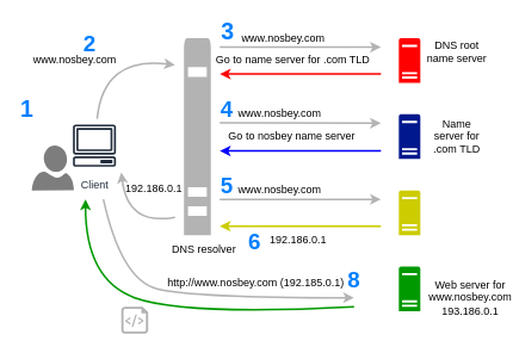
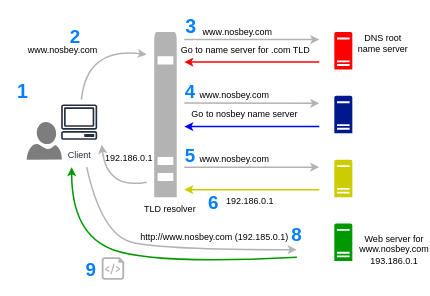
  <mxCell id="0" />
  <mxCell id="1" parent="0" />
  <mxCell id="2" value="Client" parent="1" style="outlineConnect=0;fontColor=#232F3E;gradientColor=none;strokeColor=#232F3E;fillColor=#ffffff;dashed=0;verticalLabelPosition=bottom;verticalAlign=top;align=center;html=1;fontSize=12;fontStyle=0;aspect=fixed;shape=mxgraph.aws4.resourceIcon;resIcon=mxgraph.aws4.client;" vertex="1"><mxGeometry as="geometry" y="132" x="75" width="60" height="60" /></mxCell>
  <mxCell id="3" value="" parent="1" style="shadow=0;dashed=0;html=1;strokeColor=none;labelPosition=center;verticalLabelPosition=bottom;verticalAlign=top;align=center;shape=mxgraph.azure.user;fillColor=#7D7D7D;" vertex="1"><mxGeometry as="geometry" y="162" x="35" width="47" height="50" /></mxCell>
  <mxCell id="4" value="" parent="1" style="pointerEvents=1;shadow=0;dashed=0;html=1;strokeColor=none;labelPosition=center;verticalLabelPosition=bottom;verticalAlign=top;align=center;shape=mxgraph.mscae.enterprise.server_generic;fillColor=#B3B3B3;" vertex="1"><mxGeometry as="geometry" y="42" x="205" width="30" height="220" /></mxCell>
  <mxCell id="5" value="" parent="1" style="pointerEvents=1;shadow=0;dashed=0;html=1;strokeColor=none;labelPosition=center;verticalLabelPosition=bottom;verticalAlign=top;align=center;shape=mxgraph.mscae.enterprise.server_generic;fillColor=#FF0000;" vertex="1"><mxGeometry as="geometry" y="42" x="445" width="24" height="50" /></mxCell>
  <mxCell id="6" value="" parent="1" style="pointerEvents=1;shadow=0;dashed=0;html=1;strokeColor=none;labelPosition=center;verticalLabelPosition=bottom;verticalAlign=top;align=center;shape=mxgraph.mscae.enterprise.server_generic;fillColor=#00188D;" vertex="1"><mxGeometry as="geometry" y="127" x="445" width="24" height="50" /></mxCell>
  <mxCell id="7" value="" parent="1" style="pointerEvents=1;shadow=0;dashed=0;html=1;strokeColor=none;labelPosition=center;verticalLabelPosition=bottom;verticalAlign=top;align=center;shape=mxgraph.mscae.enterprise.server_generic;fillColor=#CCCC00;" vertex="1"><mxGeometry as="geometry" y="212" x="445" width="24" height="50" /></mxCell>
  <mxCell id="8" value="" parent="1" style="pointerEvents=1;shadow=0;dashed=0;html=1;strokeColor=none;labelPosition=center;verticalLabelPosition=bottom;verticalAlign=top;align=center;shape=mxgraph.mscae.enterprise.server_generic;fillColor=#009900;" vertex="1"><mxGeometry as="geometry" y="297" x="445" width="24" height="50" /></mxCell>
  <mxCell id="9" value="" parent="1" style="endArrow=classic;html=1;strokeColor=#B3B3B3;strokeWidth=2;" edge="1"><mxGeometry as="geometry" width="50" height="50" relative="1"><mxPoint as="sourcePoint" y="52" x="245" /><mxPoint as="targetPoint" y="52" x="425" /></mxGeometry></mxCell>
  <mxCell id="10" value="" parent="1" style="endArrow=classic;html=1;strokeColor=#B3B3B3;strokeWidth=2;" edge="1"><mxGeometry as="geometry" width="50" height="50" relative="1"><mxPoint as="sourcePoint" y="136.5" x="245" /><mxPoint as="targetPoint" y="137" x="425" /></mxGeometry></mxCell>
  <mxCell id="11" value="" parent="1" style="endArrow=classic;html=1;strokeColor=#B3B3B3;strokeWidth=2;" edge="1"><mxGeometry as="geometry" width="50" height="50" relative="1"><mxPoint as="sourcePoint" y="222" x="245" /><mxPoint as="targetPoint" y="222" x="425" /></mxGeometry></mxCell>
  <mxCell id="12" value="" parent="1" style="endArrow=classic;html=1;strokeColor=#FF0000;strokeWidth=2;" edge="1"><mxGeometry as="geometry" width="50" height="50" relative="1"><mxPoint as="sourcePoint" y="82" x="425" /><mxPoint as="targetPoint" y="82" x="245" /></mxGeometry></mxCell>
  <mxCell id="13" value="" parent="1" style="endArrow=classic;html=1;strokeColor=#0000FF;strokeWidth=2;" edge="1"><mxGeometry as="geometry" width="50" height="50" relative="1"><mxPoint as="sourcePoint" y="168" x="425" /><mxPoint as="targetPoint" y="168" x="245" /></mxGeometry></mxCell>
  <mxCell id="14" value="" parent="1" style="endArrow=classic;html=1;strokeColor=#CCCC00;strokeWidth=2;" edge="1"><mxGeometry as="geometry" width="50" height="50" relative="1"><mxPoint as="sourcePoint" y="252" x="425" /><mxPoint as="targetPoint" y="252" x="245" /></mxGeometry></mxCell>
  <mxCell id="15" value="" parent="1" style="curved=1;endArrow=classic;html=1;strokeColor=#009900;strokeWidth=2;" edge="1"><mxGeometry as="geometry" width="50" height="50" relative="1"><mxPoint as="sourcePoint" y="342" x="395" /><mxPoint as="targetPoint" y="222" x="95" /><Array as="points"><mxPoint y="352" x="205" /><mxPoint y="312" x="95" /></Array></mxGeometry></mxCell>
  <mxCell id="16" value="" parent="1" style="curved=1;endArrow=classic;html=1;strokeColor=#B3B3B3;strokeWidth=2;" edge="1"><mxGeometry as="geometry" width="50" height="50" relative="1"><mxPoint as="sourcePoint" y="222" x="115" /><mxPoint as="targetPoint" y="332" x="395" /><Array as="points"><mxPoint y="312" x="135" /><mxPoint y="332" x="215" /></Array></mxGeometry></mxCell>
  <mxCell id="17" value="" parent="1" style="curved=1;endArrow=classic;html=1;strokeColor=#B3B3B3;strokeWidth=2;" edge="1" source="2"><mxGeometry as="geometry" width="50" height="50" relative="1"><mxPoint as="sourcePoint" y="112" x="105" /><mxPoint as="targetPoint" y="72" x="195" /><Array as="points"><mxPoint y="62" x="115" /></Array></mxGeometry></mxCell>
  <mxCell id="18" value="" parent="1" style="curved=1;endArrow=classic;html=1;strokeColor=#B3B3B3;strokeWidth=2;" edge="1"><mxGeometry as="geometry" width="50" height="50" relative="1"><mxPoint as="sourcePoint" y="242" x="195" /><mxPoint as="targetPoint" y="192" x="135" /><Array as="points"><mxPoint y="252" x="142" /></Array></mxGeometry></mxCell>
  <mxCell id="19" value="www.nosbey.com" parent="1" style="text;html=1;resizable=0;points=[];autosize=1;align=left;verticalAlign=top;spacingTop=-4;" vertex="1"><mxGeometry as="geometry" y="57" x="35" width="110" height="20" /></mxCell>
  <mxCell id="20" value="www.nosbey.com" parent="1" style="text;html=1;resizable=0;points=[];autosize=1;align=left;verticalAlign=top;spacingTop=-4;" vertex="1"><mxGeometry as="geometry" y="32" x="268" width="110" height="20" /></mxCell>
  <mxCell id="21" value="www.nosbey.com" parent="1" style="text;html=1;resizable=0;points=[];autosize=1;align=left;verticalAlign=top;spacingTop=-4;" vertex="1"><mxGeometry as="geometry" y="116" x="264" width="110" height="20" /></mxCell>
  <mxCell id="22" value="www.nosbey.com" parent="1" style="text;html=1;resizable=0;points=[];autosize=1;align=left;verticalAlign=top;spacingTop=-4;" vertex="1"><mxGeometry as="geometry" y="202" x="264" width="110" height="20" /></mxCell>
  <mxCell id="23" value="DNS root name server" parent="1" style="text;html=1;strokeColor=none;fillColor=none;align=center;verticalAlign=middle;whiteSpace=wrap;rounded=0;" vertex="1"><mxGeometry x="475" y="47" as="geometry" width="70" height="20" /></mxCell>
- <mxCell id="24" value="Name server for .com TLD" parent="1" style="text;html=1;strokeColor=none;fillColor=none;align=center;verticalAlign=middle;whiteSpace=wrap;rounded=0;" vertex="1"><mxGeometry as="geometry" y="142" x="475" width="70" height="20" /></mxCell>
  <mxCell id="25" value="Web server for www.nosbey.com 193.186.0.1" parent="1" style="text;html=1;strokeColor=none;fillColor=none;align=center;verticalAlign=middle;whiteSpace=wrap;rounded=0;" vertex="1"><mxGeometry as="geometry" y="322" x="500" width="50" height="20" /></mxCell>
- <mxCell id="26" value="DNS resolver" parent="1" style="text;html=1;resizable=0;points=[];autosize=1;align=left;verticalAlign=top;spacingTop=-4;" vertex="1"><mxGeometry as="geometry" y="268" x="190" width="90" height="20" /></mxCell>
+ <mxCell id="26" value="TLD resolver" parent="1" style="text;html=1;resizable=0;points=[];autosize=1;align=left;verticalAlign=top;spacingTop=-4;" vertex="1"><mxGeometry as="geometry" y="268" x="190" width="90" height="20" /></mxCell>
  <mxCell id="27" value="http://www.nosbey.com (192.185.0.1)" parent="1" style="text;html=1;resizable=0;points=[];autosize=1;align=left;verticalAlign=top;spacingTop=-4;" vertex="1"><mxGeometry as="geometry" y="306" x="185" width="210" height="20" /></mxCell>
  <mxCell id="28" value="" parent="1" style="pointerEvents=1;shadow=0;dashed=0;html=1;strokeColor=none;labelPosition=center;verticalLabelPosition=bottom;verticalAlign=top;align=center;shape=mxgraph.azure.script_file;fillColor=#B3B3B3;" vertex="1"><mxGeometry as="geometry" y="342" x="135" width="30" height="30" /></mxCell>
  <mxCell id="29" value="Go to name server for .com TLD" parent="1" style="text;html=1;resizable=0;points=[];autosize=1;align=left;verticalAlign=top;spacingTop=-4;" vertex="1"><mxGeometry as="geometry" y="57" x="239" width="190" height="20" /></mxCell>
  <mxCell id="30" value="Go to nosbey name server" parent="1" style="text;html=1;resizable=0;points=[];autosize=1;align=left;verticalAlign=top;spacingTop=-4;" vertex="1"><mxGeometry as="geometry" y="142" x="253" width="160" height="20" /></mxCell>
  <mxCell id="31" value="192.186.0.1" parent="1" style="text;html=1;resizable=0;points=[];autosize=1;align=left;verticalAlign=top;spacingTop=-4;" vertex="1"><mxGeometry as="geometry" y="258" x="299" width="80" height="20" /></mxCell>
  <mxCell id="32" value="192.186.0.1" parent="1" style="text;html=1;resizable=0;points=[];autosize=1;align=left;verticalAlign=top;spacingTop=-4;" vertex="1"><mxGeometry as="geometry" y="200" x="138" width="80" height="20" /></mxCell>
  <mxCell id="33" value="&lt;font color=&quot;#007fff&quot; style=&quot;font-size: 26px&quot;&gt;&lt;b&gt;1&lt;/b&gt;&lt;/font&gt;" parent="1" style="text;html=1;strokeColor=none;fillColor=none;align=center;verticalAlign=middle;whiteSpace=wrap;rounded=0;" vertex="1"><mxGeometry x="20" y="106" as="geometry" width="20" height="30" /></mxCell>
  <mxCell id="34" value="&lt;b&gt;&lt;font color=&quot;#007fff&quot; style=&quot;font-size: 25px&quot;&gt;2&lt;/font&gt;&lt;/b&gt;" parent="1" style="text;html=1;strokeColor=none;fillColor=none;align=center;verticalAlign=middle;whiteSpace=wrap;rounded=0;" vertex="1"><mxGeometry as="geometry" y="32" x="90" width="20" height="30" /></mxCell>
  <mxCell id="35" value="&lt;b&gt;&lt;font color=&quot;#007fff&quot; style=&quot;font-size: 26px&quot;&gt;3&lt;/font&gt;&lt;/b&gt;" parent="1" style="text;html=1;strokeColor=none;fillColor=none;align=center;verticalAlign=middle;whiteSpace=wrap;rounded=0;" vertex="1"><mxGeometry as="geometry" y="20" x="244" width="20" height="30" /></mxCell>
  <mxCell id="36" value="4" parent="1" style="text;html=1;strokeColor=none;fillColor=none;align=center;verticalAlign=middle;whiteSpace=wrap;rounded=0;fontSize=25;fontColor=#007FFF;fontStyle=1" vertex="1"><mxGeometry as="geometry" y="106" x="243" width="20" height="30" /></mxCell>
  <mxCell id="37" value="5" parent="1" style="text;html=1;strokeColor=none;fillColor=none;align=center;verticalAlign=middle;whiteSpace=wrap;rounded=0;fontSize=25;fontColor=#007FFF;fontStyle=1" vertex="1"><mxGeometry as="geometry" y="190" x="243" width="20" height="30" /></mxCell>
  <mxCell id="38" value="6" parent="1" style="text;html=1;strokeColor=none;fillColor=none;align=center;verticalAlign=middle;whiteSpace=wrap;rounded=0;fontSize=25;fontColor=#007FFF;fontStyle=1" vertex="1"><mxGeometry as="geometry" y="253" x="274" width="20" height="30" /></mxCell>
  <mxCell id="39" value="8" parent="1" style="text;html=1;strokeColor=none;fillColor=none;align=center;verticalAlign=middle;whiteSpace=wrap;rounded=0;fontSize=25;fontColor=#007FFF;fontStyle=1" vertex="1"><mxGeometry as="geometry" y="296" x="385" width="20" height="30" /></mxCell>
+ <mxCell id="40" value="9" parent="1" style="text;html=1;strokeColor=none;fillColor=none;align=center;verticalAlign=middle;whiteSpace=wrap;rounded=0;fontSize=25;fontColor=#007FFF;fontStyle=1" vertex="1"><mxGeometry as="geometry" y="342" x="111" width="20" height="30" /></mxCell>
